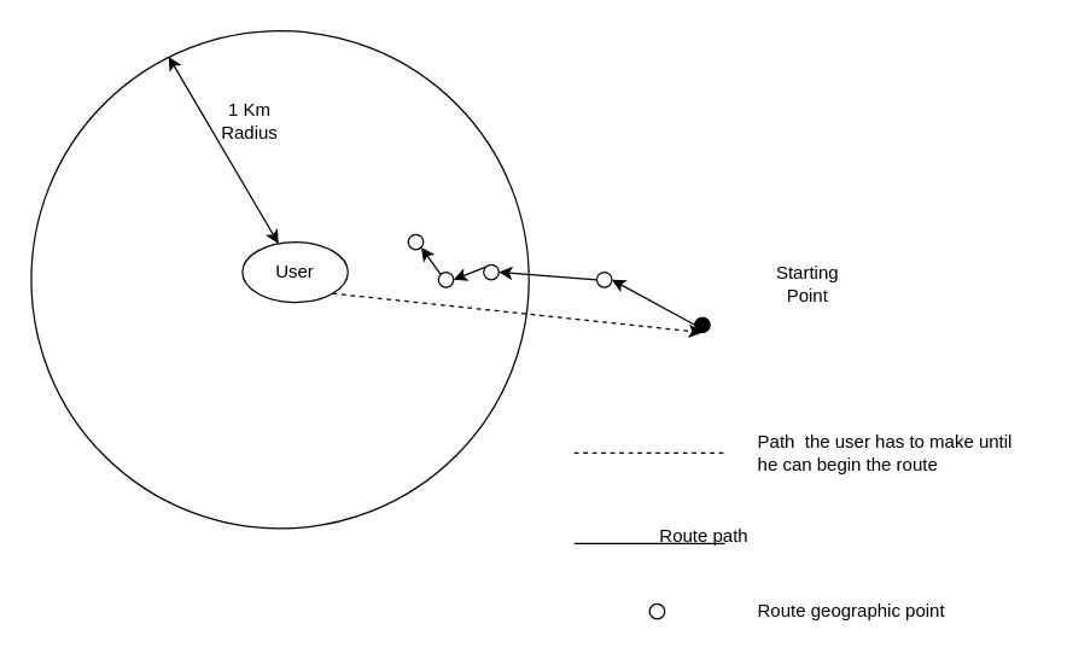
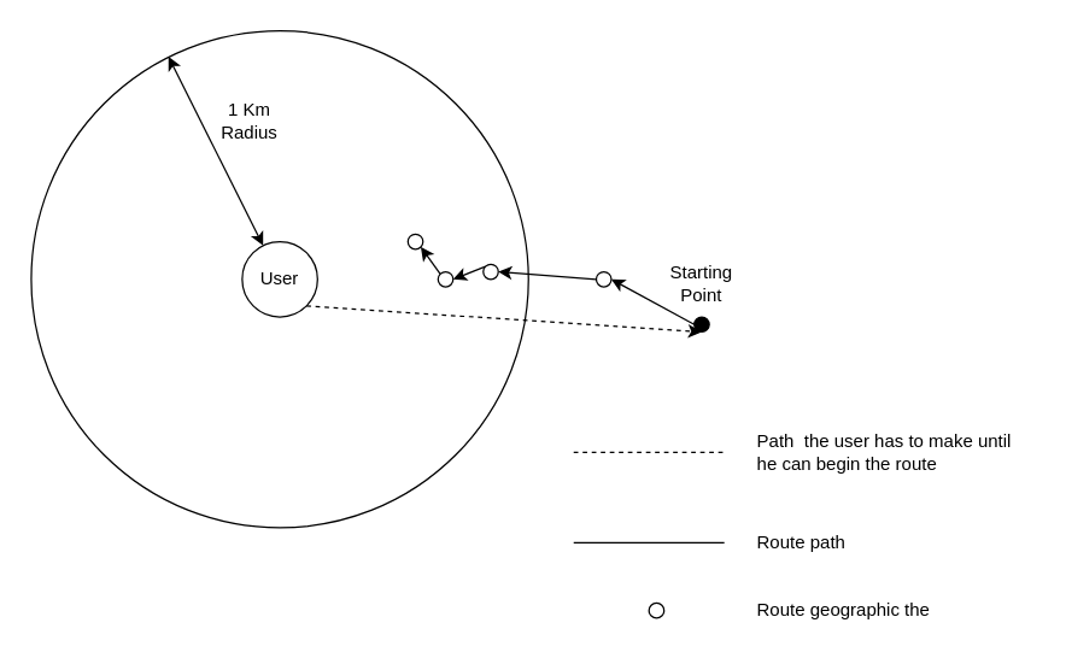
  <mxCell id="0" />
  <mxCell id="1" parent="0" />
  <mxCell id="2" value="" style="ellipse;whiteSpace=wrap;html=1;aspect=fixed;" vertex="1" parent="1"><mxGeometry x="20" y="20" width="330" height="330" as="geometry" /></mxCell>
- <mxCell id="3" value="User" style="ellipse;whiteSpace=wrap;html=1;aspect=fixed;" vertex="1" parent="1"><mxGeometry x="160" y="160" width="70" height="40" as="geometry" /></mxCell>
+ <mxCell id="3" value="User" style="ellipse;whiteSpace=wrap;html=1;aspect=fixed;" vertex="1" parent="1"><mxGeometry x="160" y="160" width="50" height="50" as="geometry" /></mxCell>
  <mxCell id="4" value="" style="endArrow=classic;startArrow=classic;html=1;entryX=0.276;entryY=0.052;entryDx=0;entryDy=0;entryPerimeter=0;" edge="1" parent="1" source="3" target="2"><mxGeometry width="50" height="50" relative="1" as="geometry"><mxPoint x="20" y="420" as="sourcePoint" /><mxPoint x="70" y="370" as="targetPoint" /></mxGeometry></mxCell>
  <mxCell id="5" value="1 Km Radius" style="text;html=1;strokeColor=none;fillColor=none;align=center;verticalAlign=middle;whiteSpace=wrap;rounded=0;" vertex="1" parent="1"><mxGeometry x="145" y="65" width="40" height="30" as="geometry" /></mxCell>
  <mxCell id="6" value="" style="ellipse;whiteSpace=wrap;html=1;aspect=fixed;fillColor=#FFFFFF;" vertex="1" parent="1"><mxGeometry x="320" y="175" width="10" height="10" as="geometry" /></mxCell>
- <mxCell id="7" value="Starting Point" style="text;html=1;strokeColor=none;fillColor=none;align=center;verticalAlign=middle;whiteSpace=wrap;rounded=0;" vertex="1" parent="1"><mxGeometry x="515" y="170" width="40" height="35" as="geometry" /></mxCell>
+ <mxCell id="7" value="Starting Point" style="text;html=1;strokeColor=none;fillColor=none;align=center;verticalAlign=middle;whiteSpace=wrap;rounded=0;" vertex="1" parent="1"><mxGeometry x="445" y="170" width="40" height="35" as="geometry" /></mxCell>
  <mxCell id="8" value="" style="ellipse;whiteSpace=wrap;html=1;aspect=fixed;fillColor=#000000;" vertex="1" parent="1"><mxGeometry x="460" y="210" width="10" height="10" as="geometry" /></mxCell>
  <mxCell id="9" value="" style="ellipse;whiteSpace=wrap;html=1;aspect=fixed;fillColor=#FFFFFF;" vertex="1" parent="1"><mxGeometry x="395" y="180" width="10" height="10" as="geometry" /></mxCell>
  <mxCell id="10" value="" style="ellipse;whiteSpace=wrap;html=1;aspect=fixed;fillColor=#FFFFFF;" vertex="1" parent="1"><mxGeometry x="290" y="180" width="10" height="10" as="geometry" /></mxCell>
  <mxCell id="11" value="" style="ellipse;whiteSpace=wrap;html=1;aspect=fixed;fillColor=#FFFFFF;" vertex="1" parent="1"><mxGeometry x="270" y="155" width="10" height="10" as="geometry" /></mxCell>
  <mxCell id="12" value="" style="endArrow=classic;html=1;entryX=1;entryY=0.5;entryDx=0;entryDy=0;exitX=0;exitY=0.5;exitDx=0;exitDy=0;" edge="1" parent="1" source="8" target="9"><mxGeometry width="50" height="50" relative="1" as="geometry"><mxPoint x="440" y="290" as="sourcePoint" /><mxPoint x="490" y="240" as="targetPoint" /></mxGeometry></mxCell>
  <mxCell id="13" value="" style="endArrow=classic;html=1;entryX=1;entryY=0.5;entryDx=0;entryDy=0;exitX=0;exitY=0.5;exitDx=0;exitDy=0;" edge="1" parent="1" source="9" target="6"><mxGeometry width="50" height="50" relative="1" as="geometry"><mxPoint x="270" y="270" as="sourcePoint" /><mxPoint x="320" y="220" as="targetPoint" /></mxGeometry></mxCell>
  <mxCell id="14" value="" style="endArrow=classic;html=1;entryX=1;entryY=0.5;entryDx=0;entryDy=0;exitX=0;exitY=0;exitDx=0;exitDy=0;" edge="1" parent="1" source="6" target="10"><mxGeometry width="50" height="50" relative="1" as="geometry"><mxPoint x="280" y="260" as="sourcePoint" /><mxPoint x="298" y="189" as="targetPoint" /></mxGeometry></mxCell>
  <mxCell id="15" value="" style="endArrow=classic;html=1;entryX=1;entryY=1;entryDx=0;entryDy=0;exitX=0;exitY=0;exitDx=0;exitDy=0;" edge="1" parent="1" source="10" target="11"><mxGeometry width="50" height="50" relative="1" as="geometry"><mxPoint x="240" y="240" as="sourcePoint" /><mxPoint x="290" y="190" as="targetPoint" /></mxGeometry></mxCell>
  <mxCell id="16" value="" style="endArrow=classic;dashed=1;html=1;entryX=0.5;entryY=1;entryDx=0;entryDy=0;exitX=1;exitY=1;exitDx=0;exitDy=0;endFill=1;" edge="1" parent="1" source="3" target="8"><mxGeometry width="50" height="50" relative="1" as="geometry"><mxPoint x="230" y="250" as="sourcePoint" /><mxPoint x="180" y="300" as="targetPoint" /><Array as="points" /></mxGeometry></mxCell>
  <mxCell id="17" value="Path&amp;nbsp; the user has to make until he can begin the route" style="text;html=1;strokeColor=none;fillColor=none;align=left;verticalAlign=middle;whiteSpace=wrap;rounded=0;" vertex="1" parent="1"><mxGeometry x="500" y="290" width="185" height="20" as="geometry" /></mxCell>
  <mxCell id="18" value="" style="endArrow=none;dashed=1;html=1;" edge="1" parent="1"><mxGeometry width="50" height="50" relative="1" as="geometry"><mxPoint x="380" y="300" as="sourcePoint" /><mxPoint x="480" y="300" as="targetPoint" /></mxGeometry></mxCell>
  <mxCell id="19" value="" style="endArrow=none;html=1;" edge="1" parent="1"><mxGeometry width="50" height="50" relative="1" as="geometry"><mxPoint x="380" y="360" as="sourcePoint" /><mxPoint x="480" y="360" as="targetPoint" /></mxGeometry></mxCell>
- <mxCell id="20" value="Route path" style="text;html=1;strokeColor=none;fillColor=none;align=left;verticalAlign=middle;whiteSpace=wrap;rounded=0;" vertex="1" parent="1"><mxGeometry x="435" y="345" width="70" height="20" as="geometry" /></mxCell>
+ <mxCell id="20" value="Route path" style="text;html=1;strokeColor=none;fillColor=none;align=left;verticalAlign=middle;whiteSpace=wrap;rounded=0;" vertex="1" parent="1"><mxGeometry x="500" y="350" width="70" height="20" as="geometry" /></mxCell>
  <mxCell id="21" value="" style="ellipse;whiteSpace=wrap;html=1;aspect=fixed;fillColor=#FFFFFF;" vertex="1" parent="1"><mxGeometry x="430" y="400" width="10" height="10" as="geometry" /></mxCell>
- <mxCell id="22" value="Route geographic point" style="text;html=1;strokeColor=none;fillColor=none;align=left;verticalAlign=middle;whiteSpace=wrap;rounded=0;" vertex="1" parent="1"><mxGeometry x="500" y="395" width="140" height="20" as="geometry" /></mxCell>
+ <mxCell id="22" value="Route geographic the" style="text;html=1;strokeColor=none;fillColor=none;align=left;verticalAlign=middle;whiteSpace=wrap;rounded=0;" vertex="1" parent="1"><mxGeometry x="500" y="395" width="140" height="20" as="geometry" /></mxCell>
